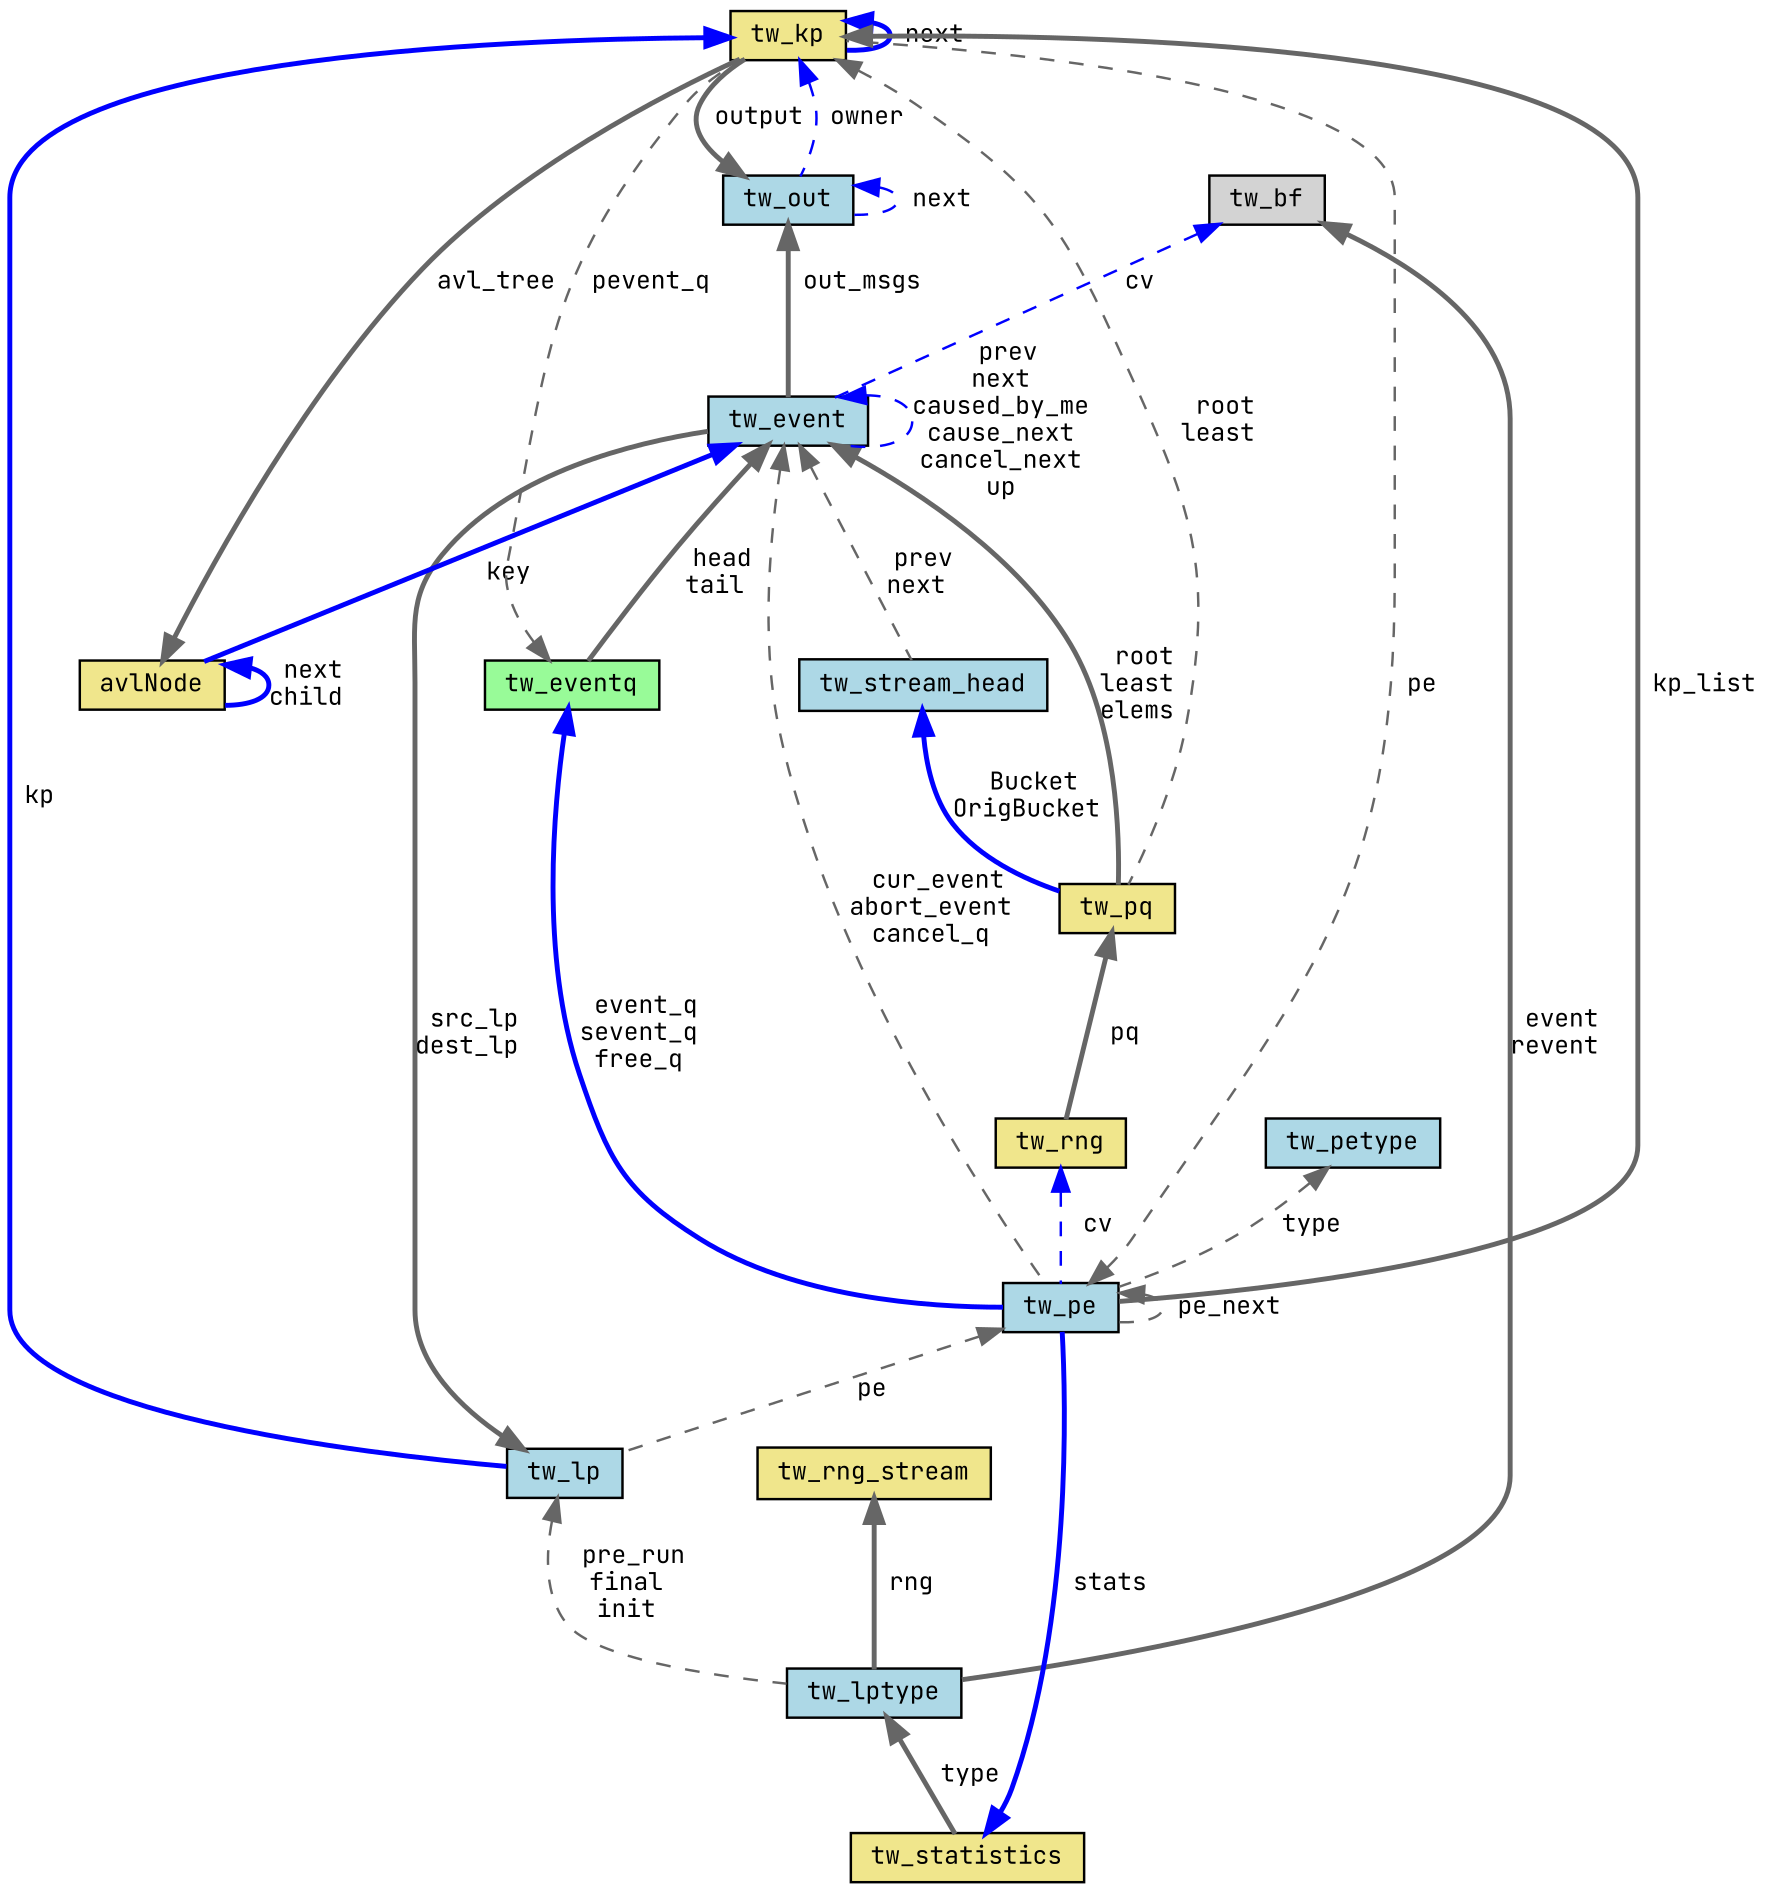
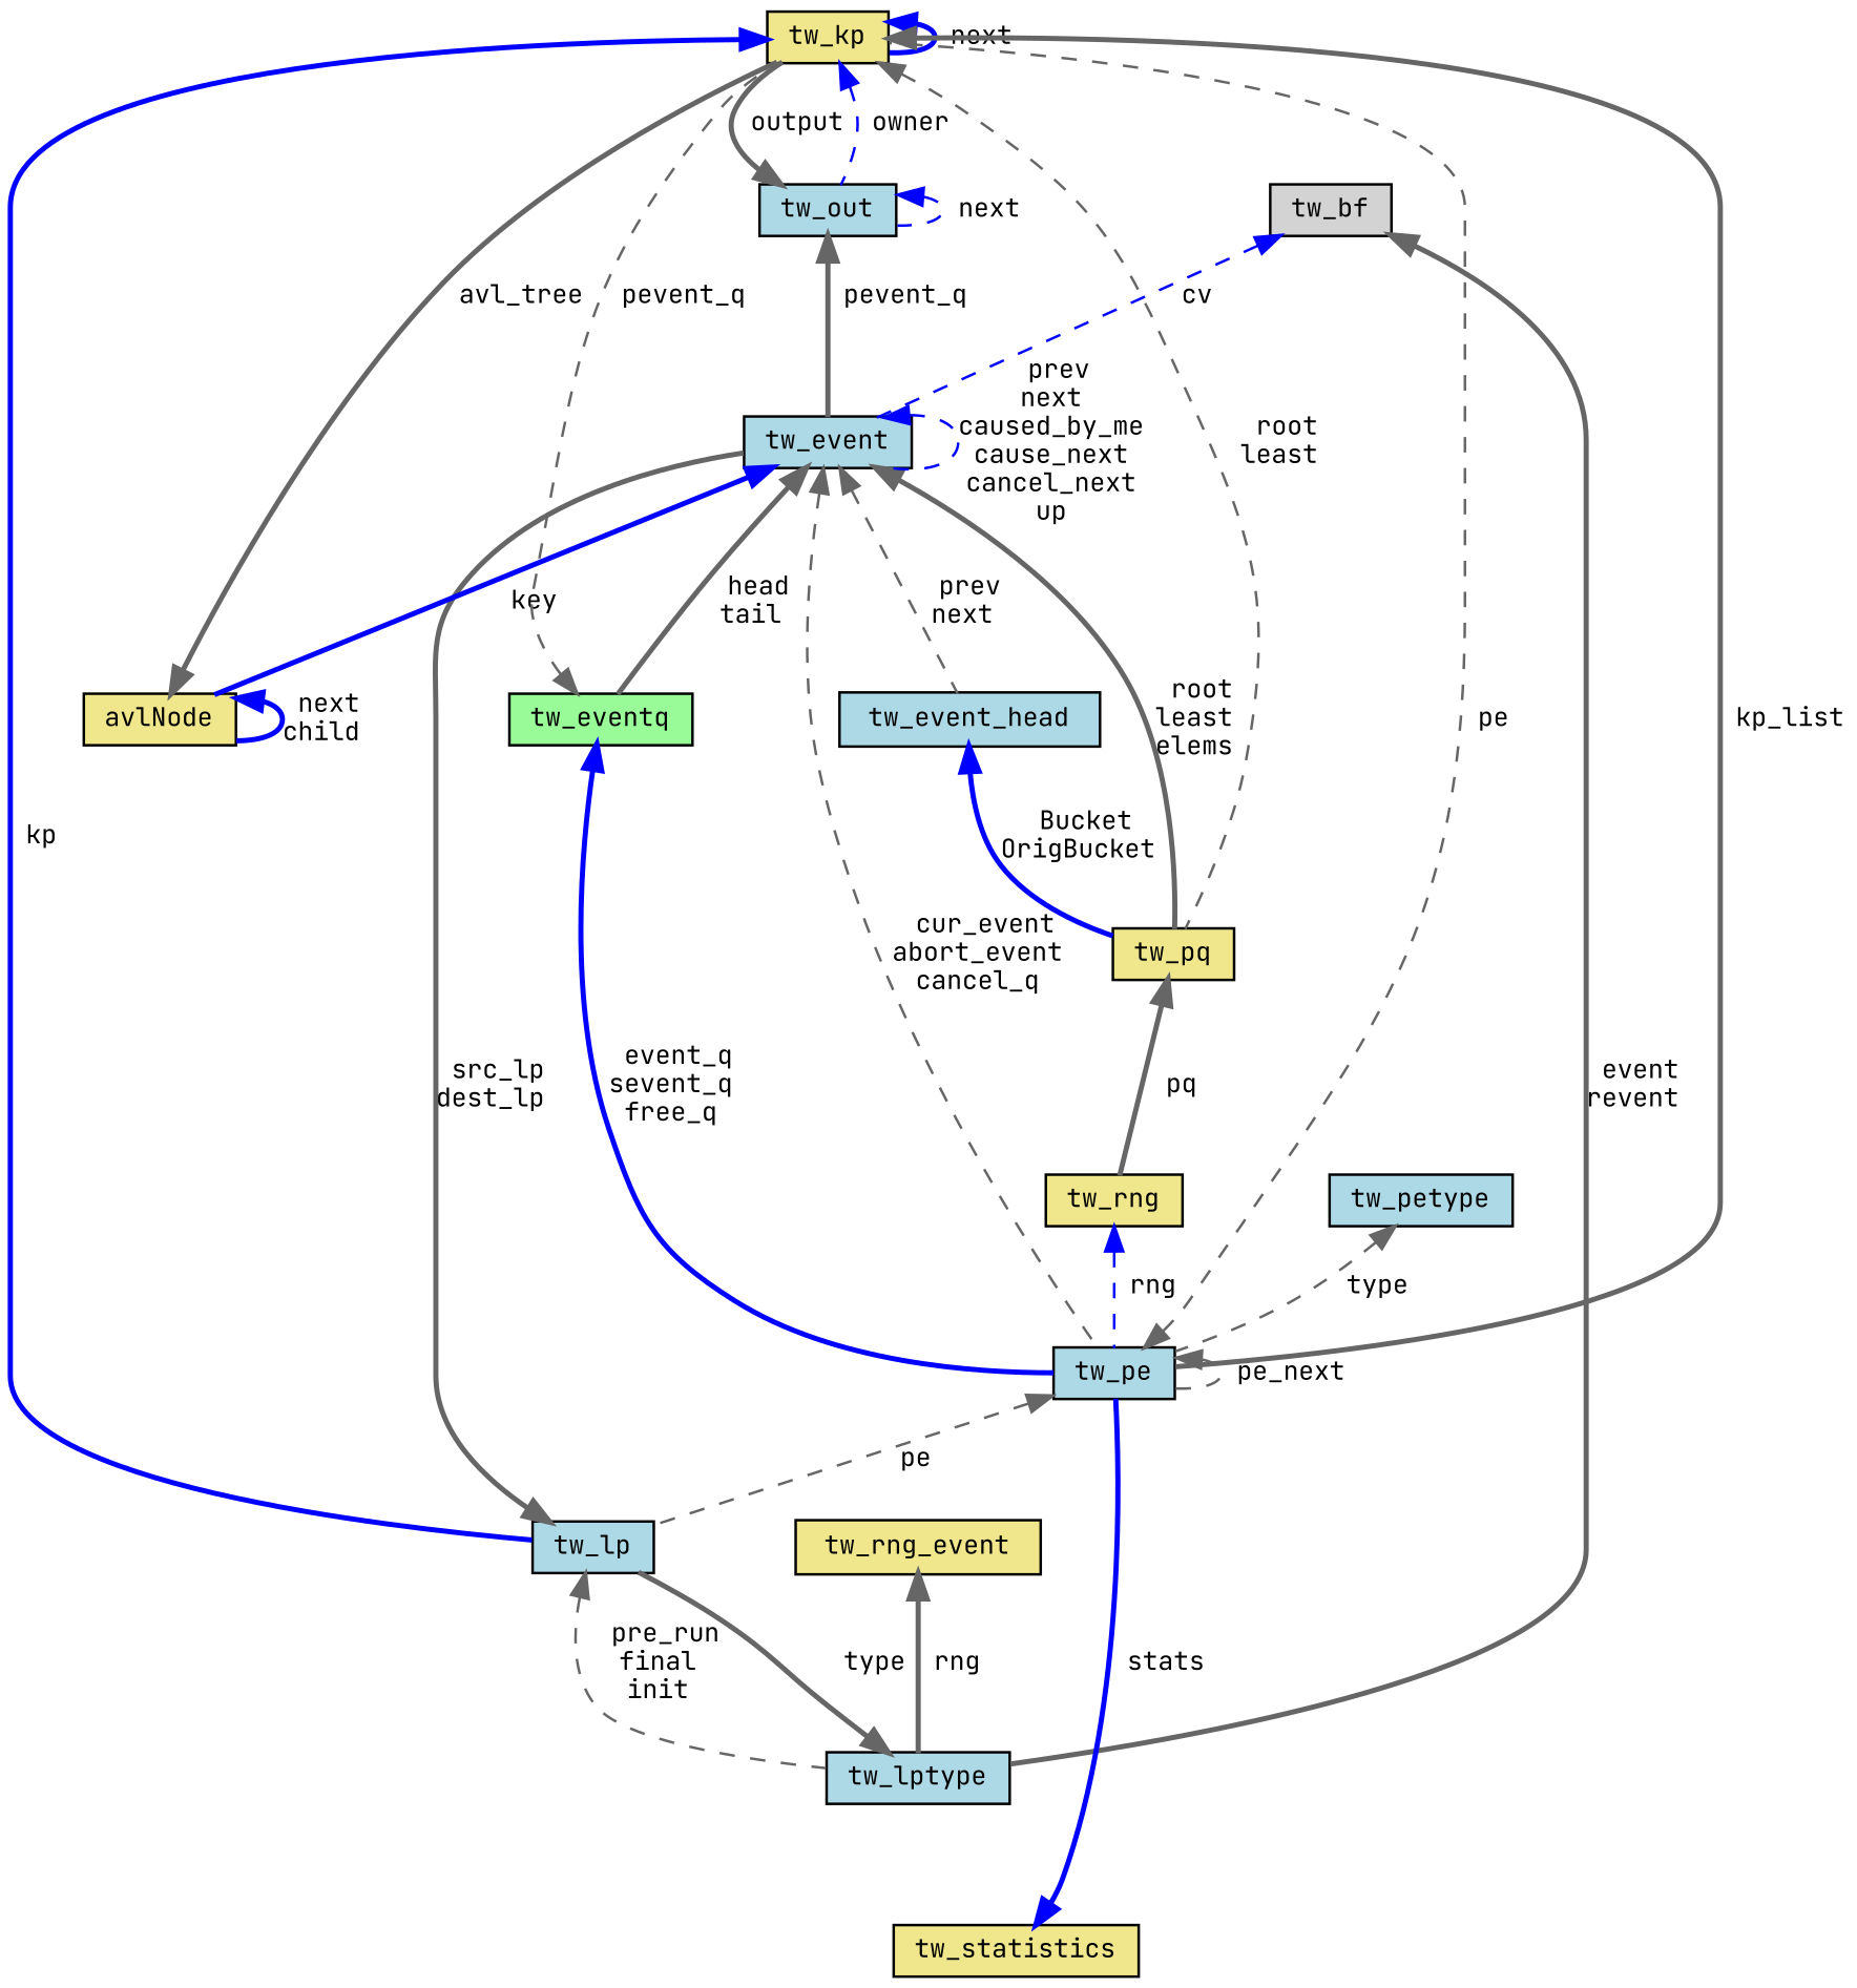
  digraph {
    fontname="JetBrains Mono"
    node [color=black fillcolor=lightblue fontname="JetBrains Mono" fontsize=10 shape=record style=filled]
    edge [color=gray40 dir=back fontname="JetBrains Mono" fontsize=10 labelfontname=Helvetica labelfontsize=10 style=bold]
    n1 [fillcolor=khaki fontcolor=black height=0.2 label=tw_kp width=0.4]
    n2 [height=0.2 label=tw_out width=0.4]
    n3 [height=0.2 label=tw_lp width=0.4]
    n4 [height=0.2 label=tw_pe width=0.4]
    n5 [fillcolor=khaki height=0.2 label=tw_pq width=0.4]
    n6 [height=0.2 label=tw_event width=0.4]
    n7 [height=0.2 label=tw_lptype width=0.4]
    n8 [fillcolor=khaki height=0.2 label=tw_rng width=0.4]
    n9 [fillcolor=palegreen height=0.2 label=tw_eventq width=0.4]
    n10 [fillcolor=khaki height=0.2 label=avlNode width=0.4]
-   n11 [height=0.2 label=tw_stream_head width=0.4]
-   n12 [fillcolor=khaki height=0.2 label=tw_rng_stream width=0.4]
+   n11 [height=0.2 label=tw_event_head width=0.4]
+   n12 [fillcolor=khaki height=0.2 label=tw_rng_event width=0.4]
    n13 [fillcolor=lightgrey height=0.2 label=tw_bf width=0.4]
    n14 [height=0.2 label=tw_petype width=0.4]
    n15 [fillcolor=khaki height=0.2 label=tw_statistics width=0.4]
    n1 -> n1 [color=blue label=" next"]
    n1 -> n2 [color=blue label=" owner" style=dashed]
    n1 -> n3 [color=blue label=" kp"]
    n1 -> n4 [label=" kp_list"]
    n1 -> n5 [label=" root\nleast" style=dashed]
    n2 -> n1 [label=" output"]
    n2 -> n2 [color=blue label=" next" style=dashed]
-   n2 -> n6 [label=" out_msgs"]
+   n2 -> n6 [label=" pevent_q"]
    n3 -> n6 [label=" src_lp\ndest_lp"]
    n3 -> n7 [label=" pre_run\nfinal\ninit" style=dashed]
    n4 -> n1 [label=" pe" style=dashed]
    n4 -> n3 [label=" pe" style=dashed]
    n4 -> n4 [label=" pe_next" style=dashed]
    n5 -> n8 [label=" pq"]
    n6 -> n4 [label=" cur_event\nabort_event\ncancel_q" style=dashed]
    n6 -> n5 [label=" root\nleast\nelems"]
    n6 -> n6 [color=blue label=" prev\nnext\ncaused_by_me\ncause_next\ncancel_next\nup" style=dashed]
    n6 -> n9 [label=" head\ntail"]
    n6 -> n10 [color=blue label=" key"]
    n6 -> n11 [label=" prev\nnext" style=dashed]
-   n7 -> n15 [label=" type"]
-   n8 -> n4 [color=blue label=" cv" style=dashed]
+   n7 -> n3 [label=" type"]
+   n8 -> n4 [color=blue label=" rng" style=dashed]
    n9 -> n1 [label=" pevent_q" style=dashed]
    n9 -> n4 [color=blue label=" event_q\nsevent_q\nfree_q"]
    n10 -> n1 [label=" avl_tree"]
    n10 -> n10 [color=blue label=" next\nchild"]
    n11 -> n5 [color=blue label=" Bucket\nOrigBucket"]
    n12 -> n7 [label=" rng"]
    n13 -> n6 [color=blue label=" cv" style=dashed]
    n13 -> n7 [label=" event\nrevent"]
    n14 -> n4 [label=" type" style=dashed]
    n15 -> n4 [color=blue label=" stats"]
  }
